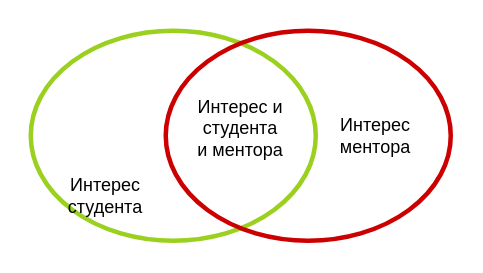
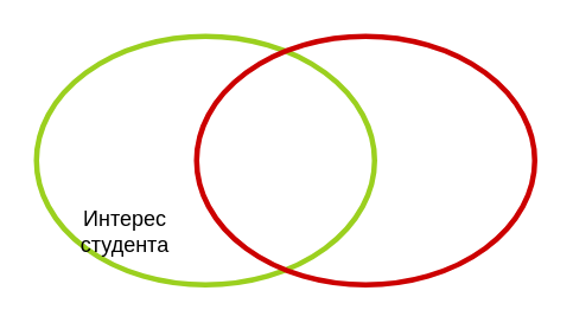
  <mxCell id="0" />
  <mxCell id="1" parent="0" />
  <mxCell id="2" value="" style="ellipse;whiteSpace=wrap;html=1;fillColor=none;strokeWidth=3;strokeColor=#9BD01F;" vertex="1" parent="1"><mxGeometry x="20" y="20" width="190" height="140" as="geometry" /></mxCell>
  <mxCell id="3" value="" style="ellipse;whiteSpace=wrap;html=1;fillColor=none;fillStyle=auto;gradientColor=none;gradientDirection=west;strokeWidth=3;strokeColor=#CC0000;" vertex="1" parent="1"><mxGeometry x="110" y="20" width="190" height="140" as="geometry" /></mxCell>
- <mxCell id="4" value="Интерес ментора" style="text;html=1;strokeColor=none;fillColor=none;align=center;verticalAlign=middle;whiteSpace=wrap;rounded=0;fillStyle=auto;" vertex="1" parent="1"><mxGeometry x="220" y="75" width="60" height="30" as="geometry" /></mxCell>
  <mxCell id="5" value="Интерес студента" style="text;html=1;strokeColor=none;fillColor=none;align=center;verticalAlign=middle;whiteSpace=wrap;rounded=0;fillStyle=auto;" vertex="1" parent="1"><mxGeometry x="40" y="115" width="60" height="30" as="geometry" /></mxCell>
- <mxCell id="6" value="Интерес и студента и ментора" style="text;html=1;strokeColor=none;fillColor=none;align=center;verticalAlign=middle;whiteSpace=wrap;rounded=0;fillStyle=auto;" vertex="1" parent="1"><mxGeometry x="130" y="60" width="60" height="50" as="geometry" /></mxCell>
